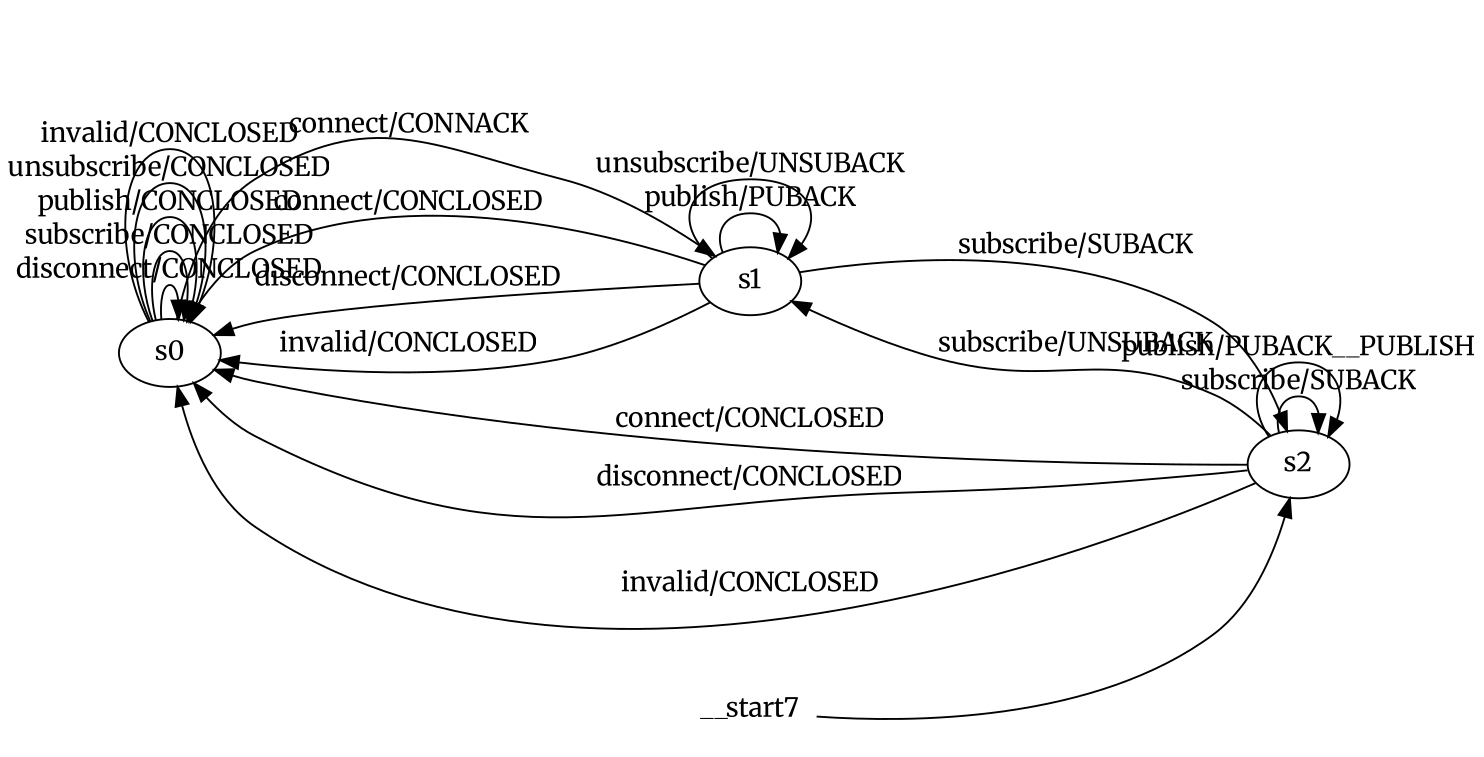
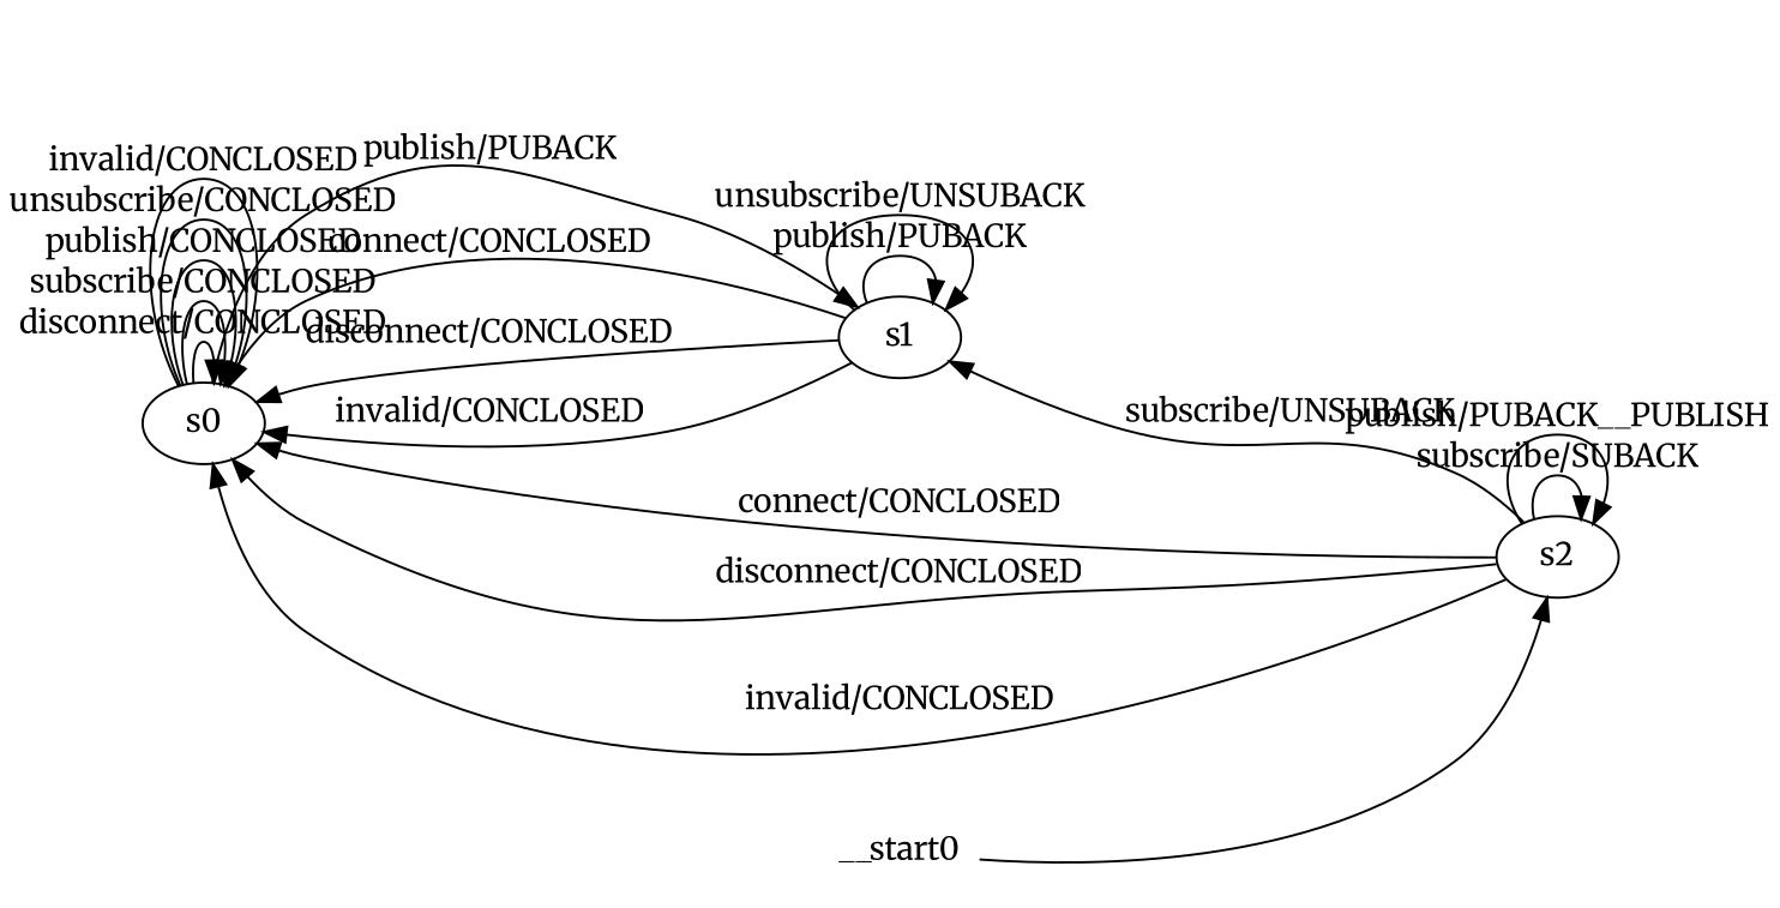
  digraph {
    fontname=Merriweather
    rankdir=LR
    node [fontname=Merriweather]
    edge [fontname=Merriweather]
    n1 [label=s0]
    n2 [label=s1]
    n3 [label=s2]
-   __start0 [shape=none label=__start7]
+   __start0 [shape=none]
    n1 -> n1 [label="disconnect/CONCLOSED"]
    n1 -> n1 [label="subscribe/CONCLOSED"]
    n1 -> n1 [label="publish/CONCLOSED"]
    n1 -> n1 [label="unsubscribe/CONCLOSED"]
    n1 -> n1 [label="invalid/CONCLOSED"]
-   n1 -> n2 [label="connect/CONNACK"]
+   n1 -> n2 [label="publish/PUBACK"]
    n2 -> n1 [label="connect/CONCLOSED"]
    n2 -> n1 [label="disconnect/CONCLOSED"]
    n2 -> n1 [label="invalid/CONCLOSED"]
    n2 -> n2 [label="publish/PUBACK"]
    n2 -> n2 [label="unsubscribe/UNSUBACK"]
-   n2 -> n3 [label="subscribe/SUBACK"]
    n3 -> n1 [label="connect/CONCLOSED"]
    n3 -> n1 [label="disconnect/CONCLOSED"]
    n3 -> n1 [label="invalid/CONCLOSED"]
    n3 -> n2 [label="subscribe/UNSUBACK"]
    n3 -> n3 [label="subscribe/SUBACK"]
    n3 -> n3 [label="publish/PUBACK__PUBLISH"]
    __start0 -> n3
  }
